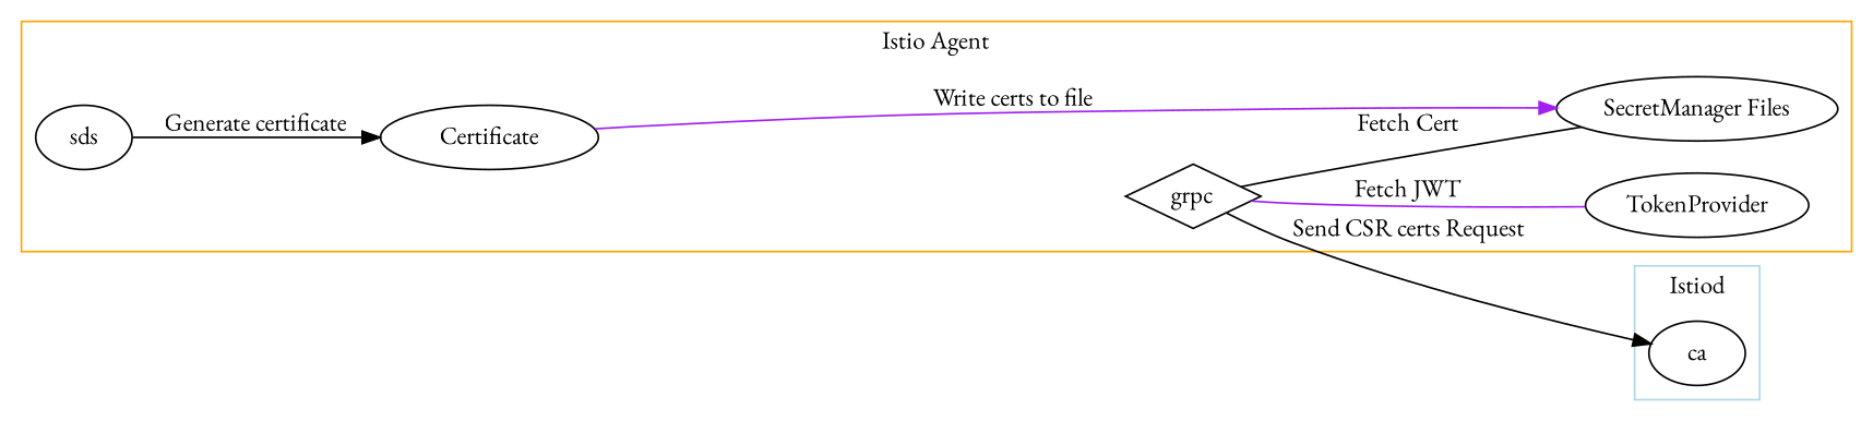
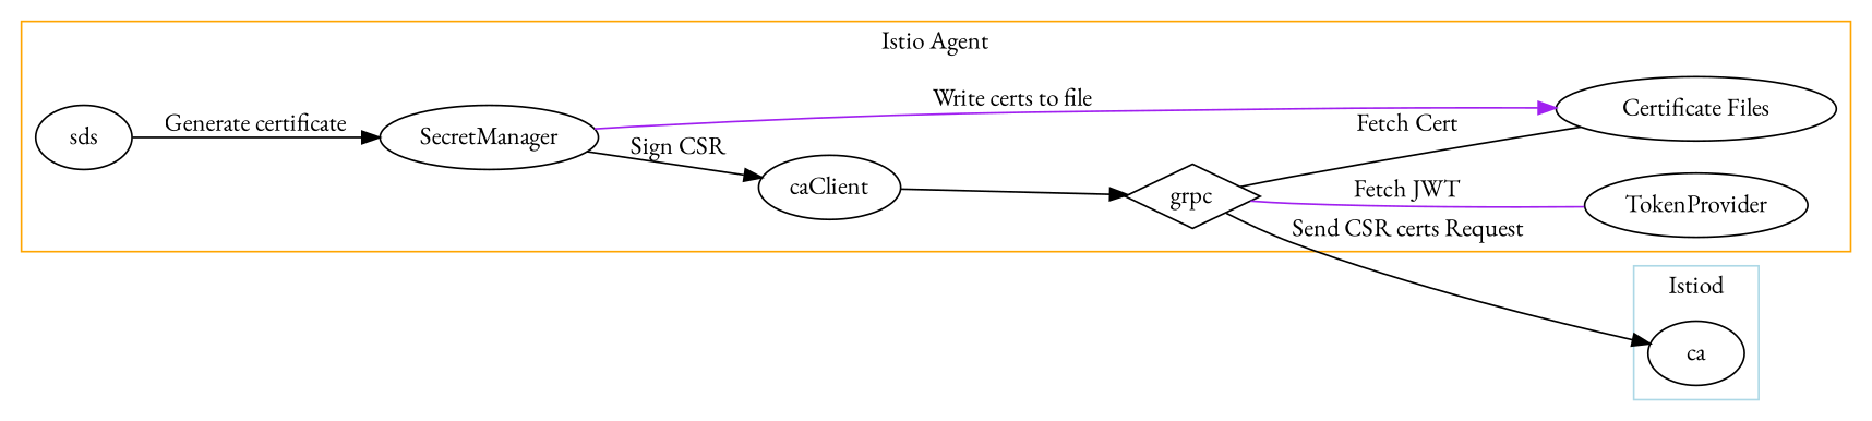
  digraph {
    fontname="EB Garamond"
    rankdir=LR
    node [fontname="EB Garamond"]
    edge [fontname="EB Garamond"]
    grpc [shape=diamond]
    TokenProvider
-   n3 [label="SecretManager Files"]
+   n3 [label="Certificate Files"]
    sds
-   SecretManager [label=Certificate]
+   SecretManager
+   caClient
    ca
    subgraph cluster_1 {
      color=orange
      label="Istio Agent"
      grpc
      TokenProvider
      n3
      sds
      SecretManager
+     caClient
    }
    subgraph cluster_2 {
      color=lightblue
      label=Istiod
      ca
    }
    grpc -> TokenProvider [color=purple dir=none label="Fetch JWT"]
    grpc -> n3 [color=black dir=none label="Fetch Cert"]
    grpc -> ca [label="Send CSR certs Request"]
    sds -> SecretManager [label="Generate certificate"]
    SecretManager -> n3 [color=purple label="Write certs to file"]
+   SecretManager -> caClient [label="Sign CSR"]
+   caClient -> grpc
  }
